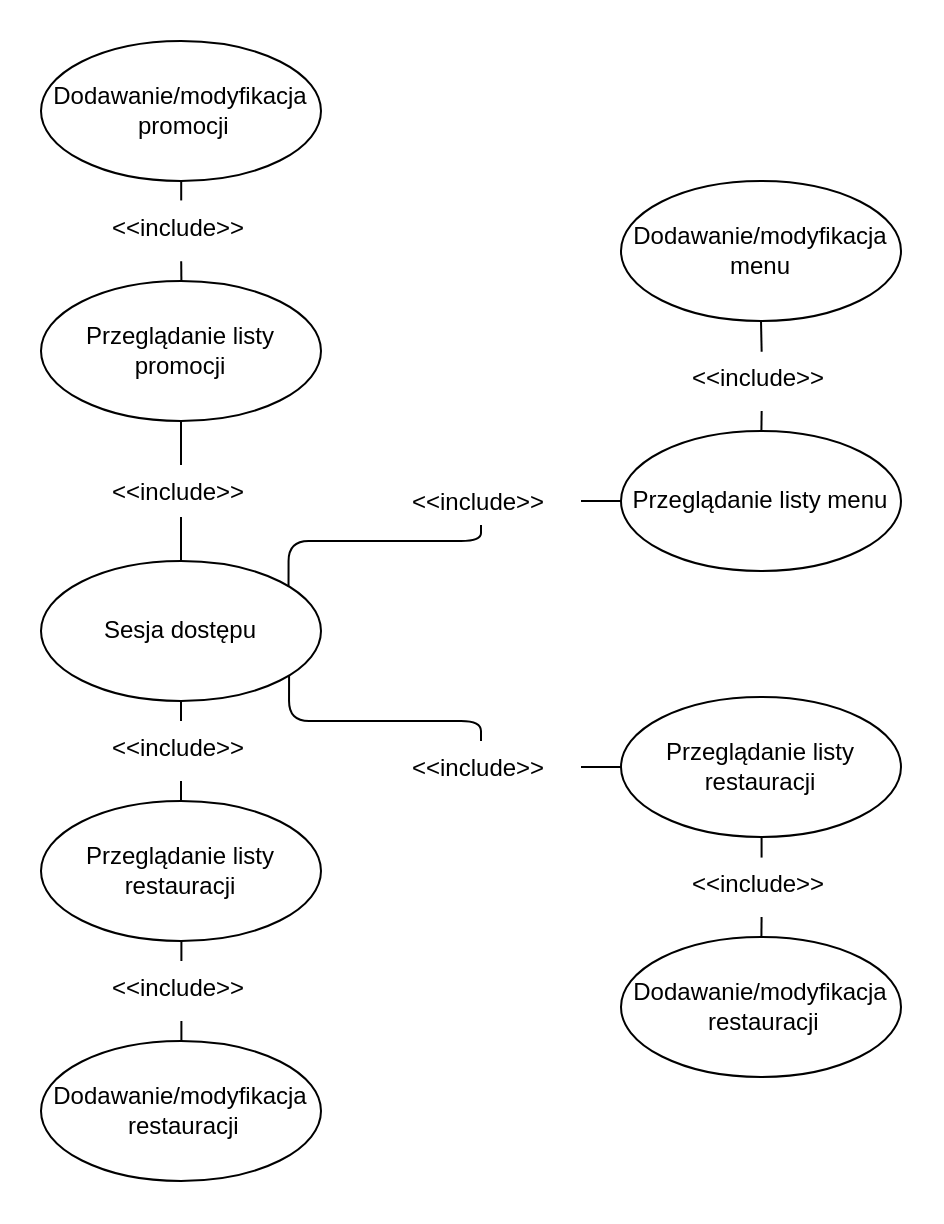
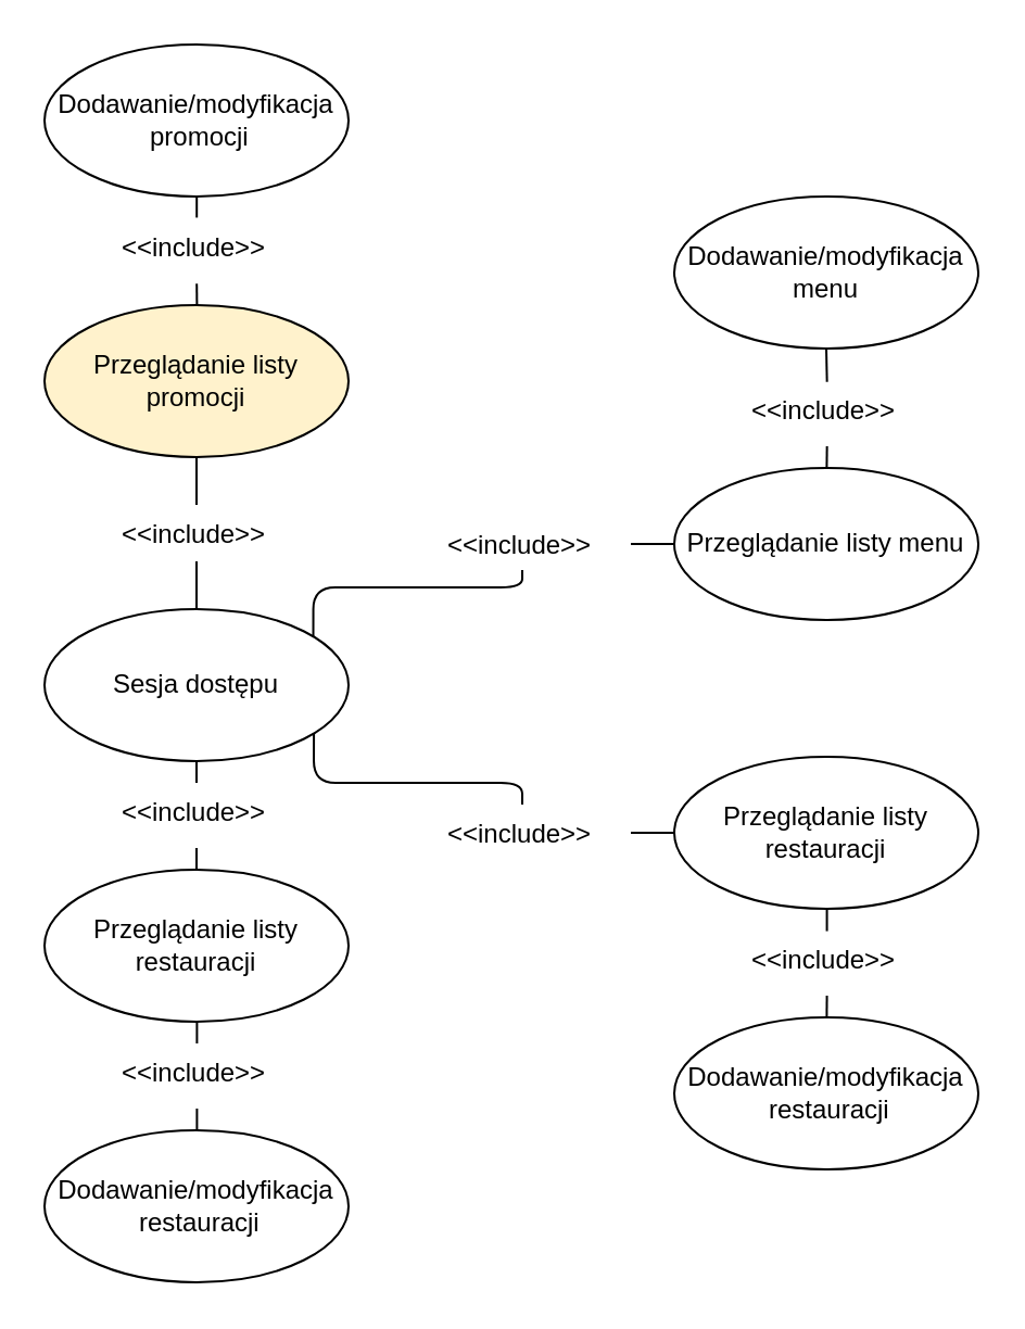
  <mxCell id="0" />
  <mxCell id="1" parent="0" />
  <mxCell id="2" value="Sesja dostępu" style="ellipse;whiteSpace=wrap;html=1;" vertex="1" parent="1"><mxGeometry x="20" y="280" width="140" height="70" as="geometry" /></mxCell>
  <mxCell id="3" value="Przeglądanie listy restauracji" style="ellipse;whiteSpace=wrap;html=1;" vertex="1" parent="1"><mxGeometry x="20" y="400" width="140" height="70" as="geometry" /></mxCell>
  <mxCell id="4" value="Przeglądanie listy menu" style="ellipse;whiteSpace=wrap;html=1;" vertex="1" parent="1"><mxGeometry x="310" y="215" width="140" height="70" as="geometry" /></mxCell>
  <mxCell id="5" value="Dodawanie/modyfikacja&lt;br&gt;menu" style="ellipse;whiteSpace=wrap;html=1;" vertex="1" parent="1"><mxGeometry x="310" y="90" width="140" height="70" as="geometry" /></mxCell>
- <mxCell id="6" value="Przeglądanie listy promocji" style="ellipse;whiteSpace=wrap;html=1;" vertex="1" parent="1"><mxGeometry x="20" y="140" width="140" height="70" as="geometry" /></mxCell>
+ <mxCell id="6" value="Przeglądanie listy promocji" style="ellipse;whiteSpace=wrap;html=1;fillColor=#fff2cc;" vertex="1" parent="1"><mxGeometry x="20" y="140" width="140" height="70" as="geometry" /></mxCell>
  <mxCell id="7" value="" style="endArrow=none;html=1;edgeStyle=orthogonalEdgeStyle;entryX=0.5;entryY=1;entryDx=0;entryDy=0;" edge="1" parent="1" target="2"><mxGeometry relative="1" as="geometry"><mxPoint x="90" y="360" as="sourcePoint" /><mxPoint x="420" y="540" as="targetPoint" /><Array as="points"><mxPoint x="90" y="360" /><mxPoint x="90" y="360" /></Array></mxGeometry></mxCell>
  <mxCell id="8" value="" style="endArrow=none;html=1;edgeStyle=orthogonalEdgeStyle;exitX=0.5;exitY=0;exitDx=0;exitDy=0;entryX=0.5;entryY=1;entryDx=0;entryDy=0;" edge="1" parent="1" source="9" target="6"><mxGeometry relative="1" as="geometry"><mxPoint x="100" y="420" as="sourcePoint" /><mxPoint x="100" y="360" as="targetPoint" /></mxGeometry></mxCell>
  <mxCell id="9" value="   &lt;&lt;include&gt;&gt;" style="text;strokeColor=none;fillColor=none;align=left;verticalAlign=top;spacingLeft=4;spacingRight=4;overflow=hidden;rotatable=0;points=[[0,0.5],[1,0.5]];portConstraint=eastwest;" vertex="1" parent="1"><mxGeometry x="40" y="232" width="100" height="26" as="geometry" /></mxCell>
  <mxCell id="10" value="" style="endArrow=none;html=1;edgeStyle=orthogonalEdgeStyle;exitX=0.5;exitY=0;exitDx=0;exitDy=0;entryX=0.5;entryY=1;entryDx=0;entryDy=0;" edge="1" parent="1" source="2" target="9"><mxGeometry relative="1" as="geometry"><mxPoint x="90" y="280" as="sourcePoint" /><mxPoint x="90" y="210" as="targetPoint" /></mxGeometry></mxCell>
  <mxCell id="11" value="   &lt;&lt;include&gt;&gt;" style="text;strokeColor=none;fillColor=none;align=left;verticalAlign=top;spacingLeft=4;spacingRight=4;overflow=hidden;rotatable=0;points=[[0,0.5],[1,0.5]];portConstraint=eastwest;" vertex="1" parent="1"><mxGeometry x="40" y="360" width="100" height="26" as="geometry" /></mxCell>
  <mxCell id="12" value="Dodawanie/modyfikacja&lt;br&gt;&amp;nbsp;promocji" style="ellipse;whiteSpace=wrap;html=1;" vertex="1" parent="1"><mxGeometry x="20" y="20" width="140" height="70" as="geometry" /></mxCell>
  <mxCell id="13" value="" style="endArrow=none;html=1;edgeStyle=orthogonalEdgeStyle;exitX=0.5;exitY=0;exitDx=0;exitDy=0;" edge="1" parent="1" source="3"><mxGeometry relative="1" as="geometry"><mxPoint x="89.961" y="430.019" as="sourcePoint" /><mxPoint x="90" y="390" as="targetPoint" /><Array as="points" /></mxGeometry></mxCell>
  <mxCell id="14" value="Dodawanie/modyfikacja&lt;br&gt;&amp;nbsp;restauracji" style="ellipse;whiteSpace=wrap;html=1;" vertex="1" parent="1"><mxGeometry x="20" y="520" width="140" height="70" as="geometry" /></mxCell>
  <mxCell id="15" value="" style="endArrow=none;html=1;edgeStyle=orthogonalEdgeStyle;entryX=0.5;entryY=1;entryDx=0;entryDy=0;" edge="1" parent="1"><mxGeometry relative="1" as="geometry"><mxPoint x="90.2" y="480" as="sourcePoint" /><mxPoint x="90.2" y="470" as="targetPoint" /><Array as="points"><mxPoint x="90" y="480" /><mxPoint x="90" y="480" /></Array></mxGeometry></mxCell>
  <mxCell id="16" value="   &lt;&lt;include&gt;&gt;" style="text;strokeColor=none;fillColor=none;align=left;verticalAlign=top;spacingLeft=4;spacingRight=4;overflow=hidden;rotatable=0;points=[[0,0.5],[1,0.5]];portConstraint=eastwest;" vertex="1" parent="1"><mxGeometry x="40" y="480" width="100" height="26" as="geometry" /></mxCell>
  <mxCell id="17" value="" style="endArrow=none;html=1;edgeStyle=orthogonalEdgeStyle;exitX=0.5;exitY=0;exitDx=0;exitDy=0;" edge="1" parent="1"><mxGeometry relative="1" as="geometry"><mxPoint x="90.2" y="520" as="sourcePoint" /><mxPoint x="90.2" y="510" as="targetPoint" /><Array as="points" /></mxGeometry></mxCell>
  <mxCell id="18" value="Przeglądanie listy restauracji" style="ellipse;whiteSpace=wrap;html=1;" vertex="1" parent="1"><mxGeometry x="310" y="348" width="140" height="70" as="geometry" /></mxCell>
  <mxCell id="19" value="" style="endArrow=none;html=1;edgeStyle=orthogonalEdgeStyle;entryX=0.886;entryY=0.817;entryDx=0;entryDy=0;entryPerimeter=0;" edge="1" parent="1" source="20" target="2"><mxGeometry relative="1" as="geometry"><mxPoint x="380.286" y="349.786" as="sourcePoint" /><mxPoint x="144" y="339" as="targetPoint" /><Array as="points"><mxPoint x="240" y="360" /><mxPoint x="144" y="360" /></Array></mxGeometry></mxCell>
  <mxCell id="20" value="   &lt;&lt;include&gt;&gt;" style="text;strokeColor=none;fillColor=none;align=left;verticalAlign=top;spacingLeft=4;spacingRight=4;overflow=hidden;rotatable=0;points=[[0,0.5],[1,0.5]];portConstraint=eastwest;" vertex="1" parent="1"><mxGeometry x="190" y="370" width="100" height="26" as="geometry" /></mxCell>
  <mxCell id="21" value="" style="endArrow=none;html=1;edgeStyle=orthogonalEdgeStyle;exitX=0;exitY=0.5;exitDx=0;exitDy=0;" edge="1" parent="1" source="18" target="20"><mxGeometry relative="1" as="geometry"><mxPoint x="379.961" y="419.519" as="sourcePoint" /><mxPoint x="380.286" y="379.5" as="targetPoint" /><Array as="points" /></mxGeometry></mxCell>
  <mxCell id="22" value="Dodawanie/modyfikacja&lt;br&gt;&amp;nbsp;restauracji" style="ellipse;whiteSpace=wrap;html=1;" vertex="1" parent="1"><mxGeometry x="310" y="468" width="140" height="70" as="geometry" /></mxCell>
  <mxCell id="23" value="" style="endArrow=none;html=1;edgeStyle=orthogonalEdgeStyle;entryX=0.5;entryY=1;entryDx=0;entryDy=0;" edge="1" parent="1"><mxGeometry relative="1" as="geometry"><mxPoint x="380.286" y="428.286" as="sourcePoint" /><mxPoint x="380.286" y="418" as="targetPoint" /><Array as="points"><mxPoint x="380" y="428" /><mxPoint x="380" y="428" /></Array></mxGeometry></mxCell>
  <mxCell id="24" value="   &lt;&lt;include&gt;&gt;" style="text;strokeColor=none;fillColor=none;align=left;verticalAlign=top;spacingLeft=4;spacingRight=4;overflow=hidden;rotatable=0;points=[[0,0.5],[1,0.5]];portConstraint=eastwest;" vertex="1" parent="1"><mxGeometry x="330" y="428" width="100" height="26" as="geometry" /></mxCell>
  <mxCell id="25" value="" style="endArrow=none;html=1;edgeStyle=orthogonalEdgeStyle;exitX=0.5;exitY=0;exitDx=0;exitDy=0;" edge="1" parent="1"><mxGeometry relative="1" as="geometry"><mxPoint x="380.2" y="468" as="sourcePoint" /><mxPoint x="380.286" y="458" as="targetPoint" /><Array as="points" /></mxGeometry></mxCell>
  <mxCell id="26" value="" style="endArrow=none;html=1;edgeStyle=orthogonalEdgeStyle;entryX=0.5;entryY=1;entryDx=0;entryDy=0;" edge="1" parent="1"><mxGeometry relative="1" as="geometry"><mxPoint x="90.103" y="99.724" as="sourcePoint" /><mxPoint x="90.103" y="90.069" as="targetPoint" /><Array as="points"><mxPoint x="90" y="100" /><mxPoint x="90" y="100" /></Array></mxGeometry></mxCell>
  <mxCell id="27" value="   &lt;&lt;include&gt;&gt;" style="text;strokeColor=none;fillColor=none;align=left;verticalAlign=top;spacingLeft=4;spacingRight=4;overflow=hidden;rotatable=0;points=[[0,0.5],[1,0.5]];portConstraint=eastwest;" vertex="1" parent="1"><mxGeometry x="40" y="100" width="100" height="26" as="geometry" /></mxCell>
  <mxCell id="28" value="" style="endArrow=none;html=1;edgeStyle=orthogonalEdgeStyle;exitX=0.5;exitY=0;exitDx=0;exitDy=0;" edge="1" parent="1"><mxGeometry relative="1" as="geometry"><mxPoint x="90.2" y="140" as="sourcePoint" /><mxPoint x="90.103" y="130.069" as="targetPoint" /><Array as="points" /></mxGeometry></mxCell>
  <mxCell id="29" value="" style="endArrow=none;html=1;edgeStyle=orthogonalEdgeStyle;entryX=0.884;entryY=0.183;entryDx=0;entryDy=0;entryPerimeter=0;" edge="1" parent="1" target="2"><mxGeometry relative="1" as="geometry"><mxPoint x="240" y="262" as="sourcePoint" /><mxPoint x="150.207" y="160.534" as="targetPoint" /><Array as="points"><mxPoint x="240" y="262" /><mxPoint x="240" y="270" /><mxPoint x="144" y="270" /></Array></mxGeometry></mxCell>
  <mxCell id="30" value="   &lt;&lt;include&gt;&gt;" style="text;strokeColor=none;fillColor=none;align=left;verticalAlign=top;spacingLeft=4;spacingRight=4;overflow=hidden;rotatable=0;points=[[0,0.5],[1,0.5]];portConstraint=eastwest;" vertex="1" parent="1"><mxGeometry x="190" y="237" width="100" height="26" as="geometry" /></mxCell>
  <mxCell id="31" value="" style="endArrow=none;html=1;edgeStyle=orthogonalEdgeStyle;" edge="1" parent="1" target="30"><mxGeometry relative="1" as="geometry"><mxPoint x="310" y="250" as="sourcePoint" /><mxPoint x="387.286" y="201" as="targetPoint" /><Array as="points"><mxPoint x="310" y="250" /><mxPoint x="310" y="250" /></Array></mxGeometry></mxCell>
  <mxCell id="32" value="" style="endArrow=none;html=1;edgeStyle=orthogonalEdgeStyle;entryX=0.5;entryY=1;entryDx=0;entryDy=0;" edge="1" parent="1" target="5"><mxGeometry relative="1" as="geometry"><mxPoint x="380.333" y="175.333" as="sourcePoint" /><mxPoint x="380.333" y="165" as="targetPoint" /><Array as="points" /></mxGeometry></mxCell>
  <mxCell id="33" value="   &lt;&lt;include&gt;&gt;" style="text;strokeColor=none;fillColor=none;align=left;verticalAlign=top;spacingLeft=4;spacingRight=4;overflow=hidden;rotatable=0;points=[[0,0.5],[1,0.5]];portConstraint=eastwest;" vertex="1" parent="1"><mxGeometry x="330" y="175" width="100" height="26" as="geometry" /></mxCell>
  <mxCell id="34" value="" style="endArrow=none;html=1;edgeStyle=orthogonalEdgeStyle;exitX=0.5;exitY=0;exitDx=0;exitDy=0;" edge="1" parent="1"><mxGeometry relative="1" as="geometry"><mxPoint x="380.2" y="215" as="sourcePoint" /><mxPoint x="380.333" y="205" as="targetPoint" /><Array as="points" /></mxGeometry></mxCell>
